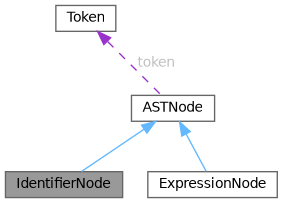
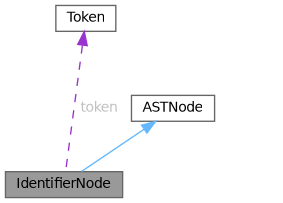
  digraph {
    node [color=gray40 fillcolor=white fontname=Helvetica fontsize=10 shape=box style=filled]
    edge [color=steelblue1 dir=back fontname=Helvetica fontsize=10 labelfontname=Helvetica labelfontsize=10 style=solid]
    n1 [fillcolor=grey60 fontcolor=black height=0.2 label=IdentifierNode width=0.4]
-   n2 [height=0.2 label=ExpressionNode width=0.4]
    n3 [height=0.2 label=ASTNode width=0.4]
    n4 [height=0.2 label=Token width=0.4]
    n3 -> n1
-   n3 -> n2
-   n4 -> n3 [color=darkorchid3 fontcolor=grey label=" token" style=dashed]
+   n4 -> n1 [color=darkorchid3 fontcolor=grey label=" token" style=dashed]
  }
